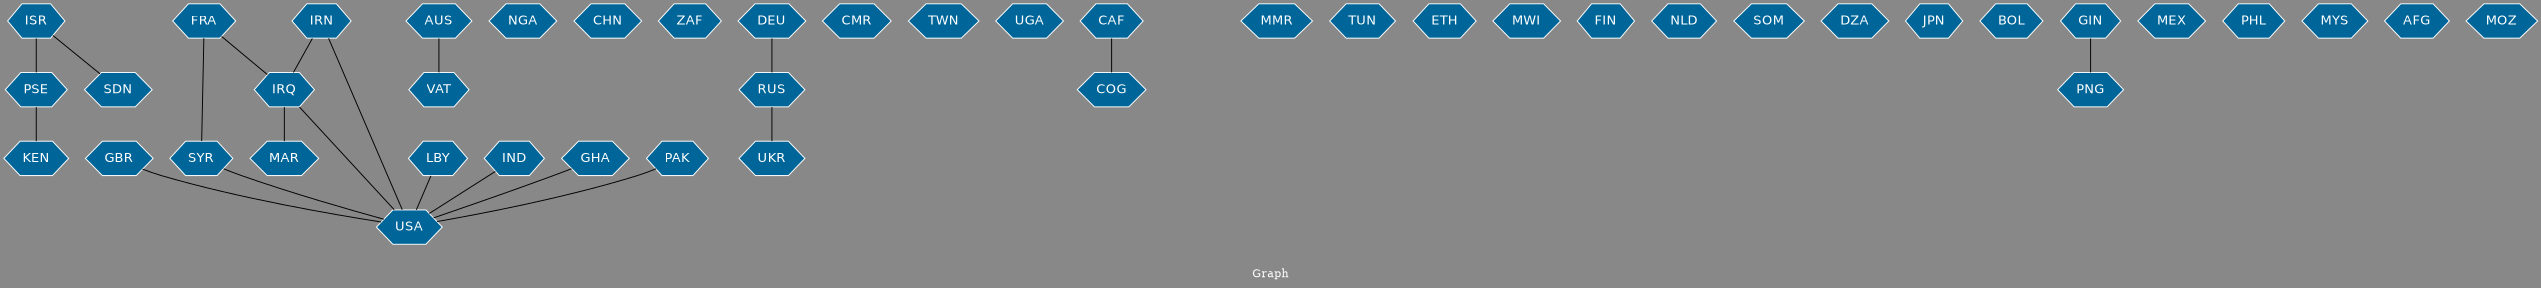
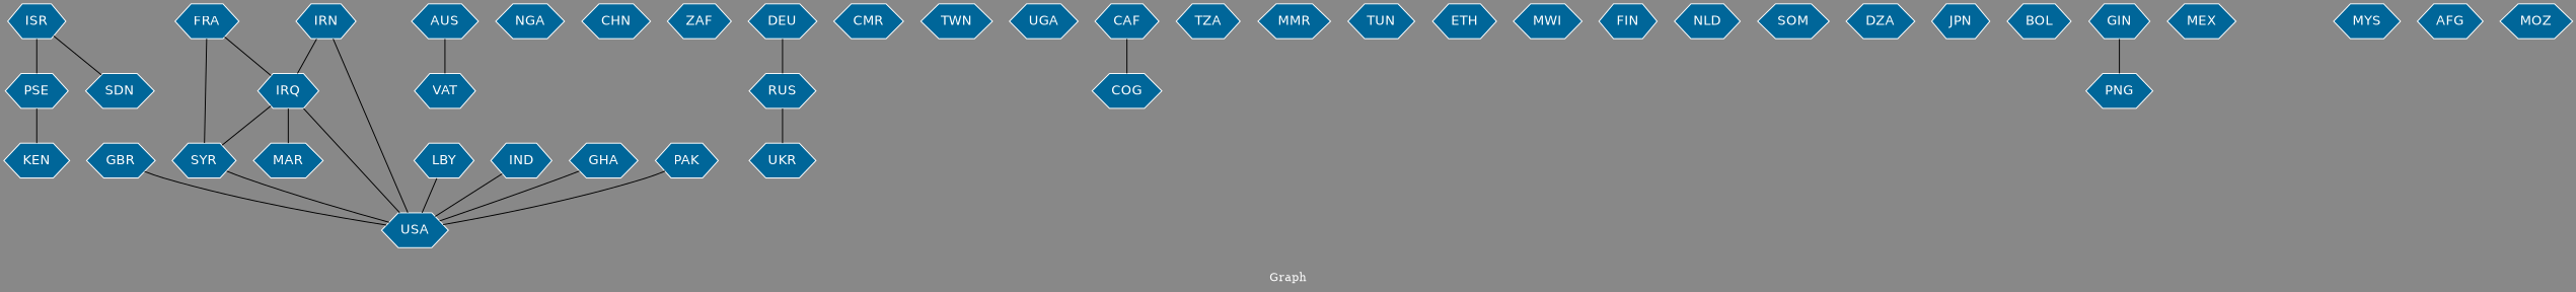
  graph {
    bgcolor="#888888"
    fontcolor=white
    fontsize=12
    label="Graph"
    node [color=white fillcolor="#006699" fontcolor=white fontname=Helvetica shape=hexagon style=filled]
    edge [arrowhead=open color=black fontcolor=white fontname=Courier fontsize=12 weight=1]
    n1 [label=PSE]
    n2 [label=KEN]
    n3 [label=ISR]
    n4 [label=SDN]
    n5 [label=USA]
    n6 [label=VAT]
    n7 [label=NGA]
    n8 [label=CHN]
    n9 [label=ZAF]
    n10 [label=AUS]
    n11 [label=GBR]
    n12 [label=UKR]
    n13 [label=CMR]
    n14 [label=IRQ]
    n15 [label=MAR]
    n16 [label=SYR]
    n17 [label=IRN]
    n18 [label=RUS]
    n19 [label=DEU]
    n20 [label=TWN]
    n21 [label=FRA]
    n22 [label=UGA]
    n23 [label=LBY]
    n24 [label=CAF]
    n25 [label=COG]
+   n26 [label=TZA]
    n27 [label=MMR]
    n28 [label=TUN]
    n29 [label=ETH]
    n30 [label=MWI]
    n31 [label=FIN]
    n32 [label=NLD]
    n33 [label=IND]
    n34 [label=SOM]
    n35 [label=DZA]
    n36 [label=JPN]
    n37 [label=BOL]
    n38 [label=GHA]
    n39 [label=GIN]
    n40 [label=PNG]
    n41 [label=MEX]
-   n42 [label=PHL]
    n43 [label=MYS]
    n44 [label=PAK]
    n45 [label=AFG]
    n46 [label=MOZ]
    n1 -- n2
    n3 -- n1 [weight=8]
    n3 -- n4
    n10 -- n6
    n11 -- n5
    n14 -- n5
    n14 -- n15
+   n14 -- n16
    n16 -- n5
    n17 -- n5
    n17 -- n14
    n18 -- n12
    n19 -- n18
    n21 -- n14
    n21 -- n16
    n23 -- n5
    n24 -- n25
    n33 -- n5
    n38 -- n5
    n39 -- n40
    n44 -- n5
  }
